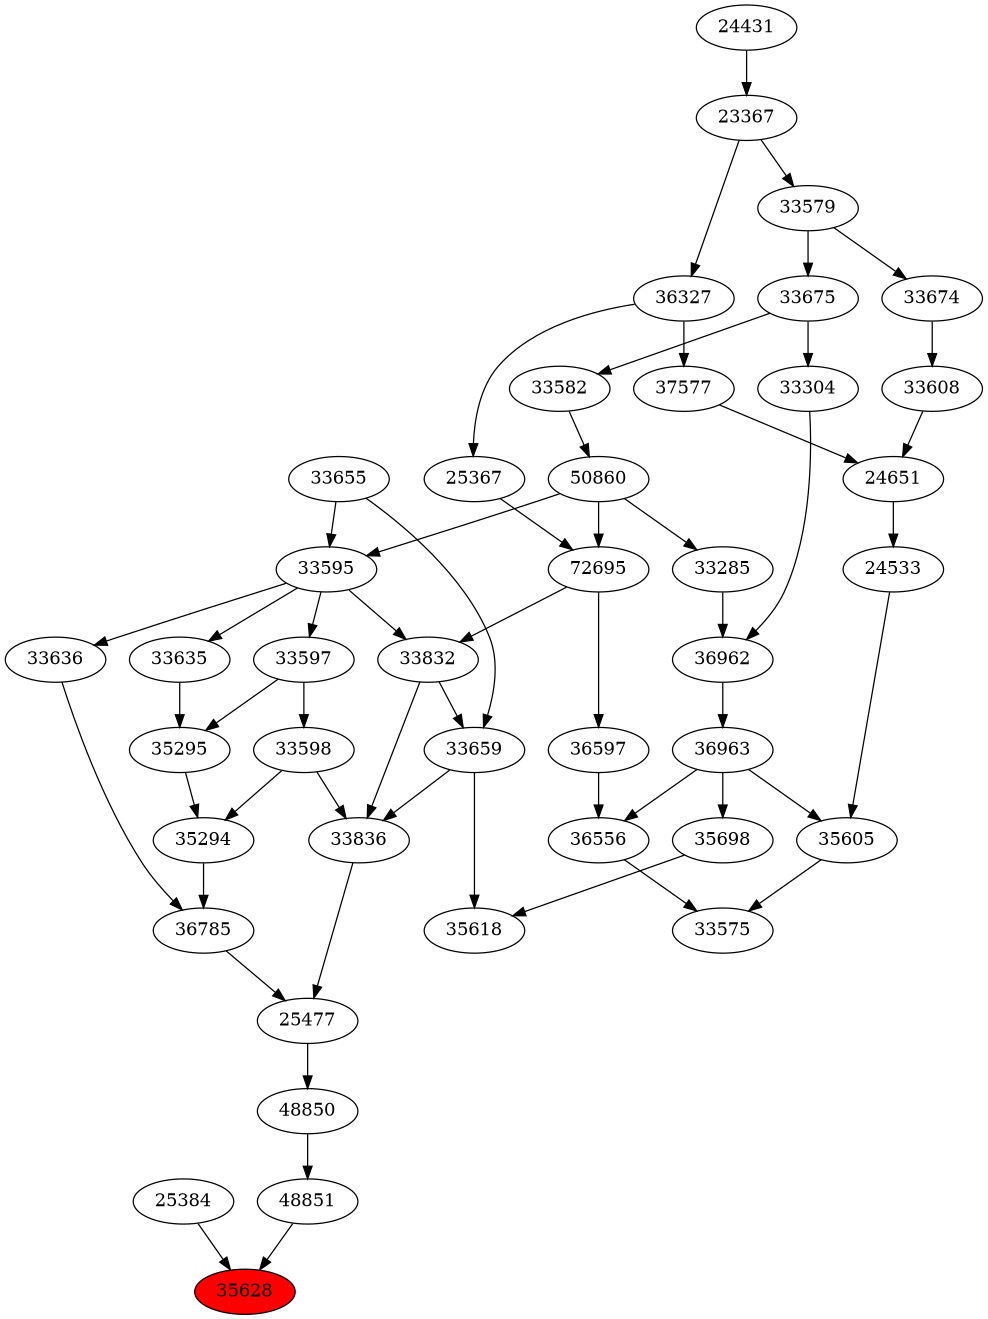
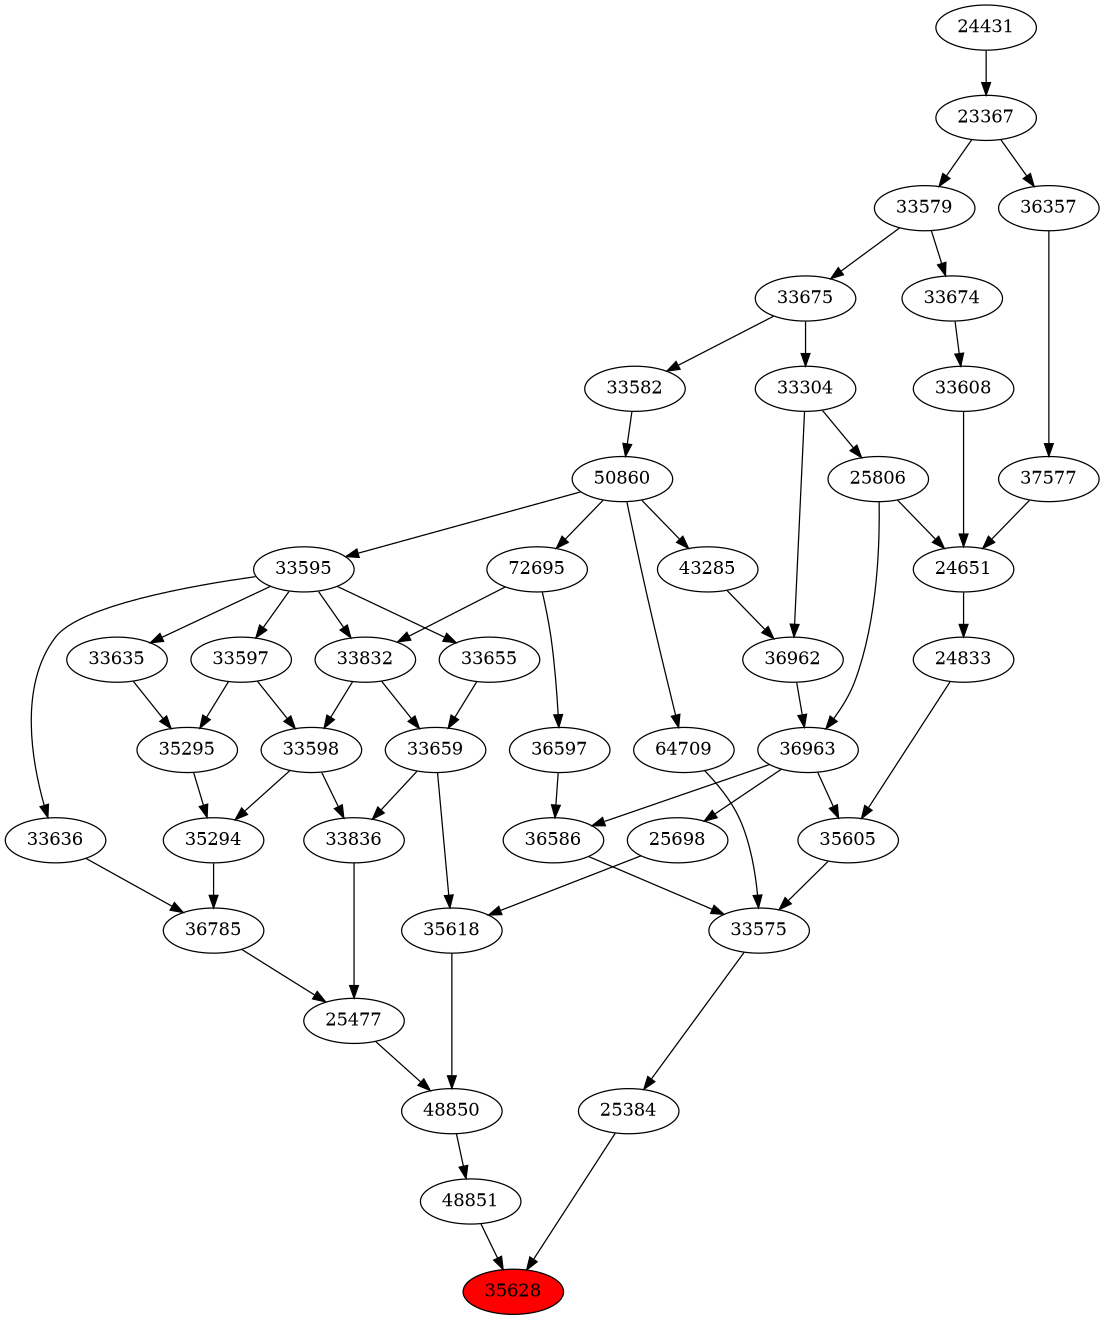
  strict digraph {
    n1 [fillcolor=red label=35628 style=filled]
    n2 [label=25384]
    n3 [label=48851]
    n4 [label=33575]
    n5 [label=48850]
-   n6 [label=36556]
+   n6 [label=36586]
    n7 [label=35605]
+   n8 [label=64709]
    n9 [label=25477]
    n10 [label=35618]
    n11 [label=36597]
    n12 [label=36963]
-   n13 [label=35698]
-   n14 [label=24533]
+   n13 [label=25698]
+   n14 [label=24833]
    n15 [label=50860]
    n16 [label=72695]
-   n17 [label=33285]
+   n17 [label=43285]
    n18 [label=33595]
    n19 [label=33832]
    n20 [label=36962]
    n21 [label=36785]
    n22 [label=33836]
    n23 [label=33659]
    n24 [label=33598]
+   n25 [label=25806]
    n26 [label=24651]
    n27 [label=33582]
    n28 [label=35294]
    n29 [label=33636]
    n30 [label=33655]
-   n31 [label=25367]
    n32 [label=33597]
    n33 [label=33635]
    n34 [label=33304]
    n35 [label=33608]
    n36 [label=37577]
    n37 [label=33675]
    n38 [label=35295]
-   n39 [label=36327]
+   n39 [label=36357]
    n40 [label=33674]
    n41 [label=33579]
    n42 [label=23367]
    n43 [label=24431]
    n2 -> n1
    n3 -> n1
+   n4 -> n2
    n5 -> n3
    n6 -> n4
    n7 -> n4
+   n8 -> n4
    n9 -> n5
+   n10 -> n5
    n11 -> n6
    n12 -> n6
    n12 -> n7
    n12 -> n13
    n13 -> n10
    n14 -> n7
+   n15 -> n8
    n15 -> n16
    n15 -> n17
    n15 -> n18
    n16 -> n11
    n16 -> n19
    n17 -> n20
    n18 -> n19
    n18 -> n29
-   n30 -> n18
+   n18 -> n30
    n18 -> n32
    n18 -> n33
    n19 -> n23
-   n19 -> n22
+   n19 -> n24
    n20 -> n12
    n21 -> n9
    n22 -> n9
    n23 -> n10
    n23 -> n22
    n24 -> n22
    n24 -> n28
+   n25 -> n12
+   n25 -> n26
    n26 -> n14
    n27 -> n15
    n28 -> n21
    n29 -> n21
    n30 -> n23
-   n31 -> n16
    n32 -> n24
    n32 -> n38
    n33 -> n38
    n34 -> n20
+   n34 -> n25
    n35 -> n26
    n36 -> n26
    n37 -> n27
    n37 -> n34
    n38 -> n28
-   n39 -> n31
    n39 -> n36
    n40 -> n35
    n41 -> n37
    n41 -> n40
    n42 -> n39
    n42 -> n41
    n43 -> n42
  }
